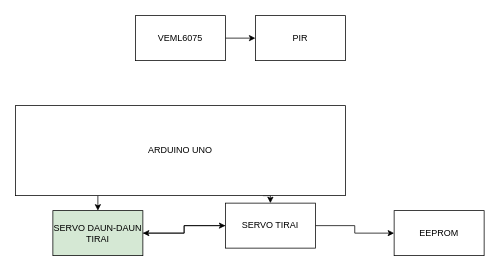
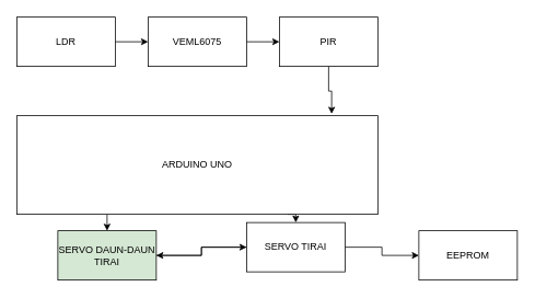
  <mxCell id="0" />
  <mxCell id="1" parent="0" />
  <mxCell id="2" style="edgeStyle=orthogonalEdgeStyle;rounded=0;orthogonalLoop=1;jettySize=auto;html=1;exitX=0;exitY=0.5;exitDx=0;exitDy=0;entryX=1;entryY=0.5;entryDx=0;entryDy=0;" edge="1" parent="1" source="4" target="8"><mxGeometry relative="1" as="geometry" /></mxCell>
  <mxCell id="3" style="edgeStyle=orthogonalEdgeStyle;rounded=0;orthogonalLoop=1;jettySize=auto;html=1;exitX=1;exitY=0.5;exitDx=0;exitDy=0;entryX=0;entryY=0.5;entryDx=0;entryDy=0;" edge="1" parent="1" source="4" target="14"><mxGeometry relative="1" as="geometry" /></mxCell>
  <mxCell id="4" value="SERVO TIRAI" style="rounded=0;whiteSpace=wrap;html=1;" vertex="1" parent="1"><mxGeometry x="300" y="270" width="120" height="60" as="geometry" /></mxCell>
+ <mxCell id="5" style="edgeStyle=orthogonalEdgeStyle;rounded=0;orthogonalLoop=1;jettySize=auto;html=1;exitX=1;exitY=0.5;exitDx=0;exitDy=0;entryX=0;entryY=0.5;entryDx=0;entryDy=0;" edge="1" parent="1" source="6" target="10"><mxGeometry relative="1" as="geometry" /></mxCell>
+ <mxCell id="6" value="LDR" style="rounded=0;whiteSpace=wrap;html=1;" vertex="1" parent="1"><mxGeometry x="20" y="20" width="120" height="60" as="geometry" /></mxCell>
  <mxCell id="7" style="edgeStyle=orthogonalEdgeStyle;rounded=0;orthogonalLoop=1;jettySize=auto;html=1;exitX=1;exitY=0.5;exitDx=0;exitDy=0;entryX=0;entryY=0.5;entryDx=0;entryDy=0;" edge="1" parent="1" source="8" target="4"><mxGeometry relative="1" as="geometry" /></mxCell>
  <mxCell id="8" value="SERVO DAUN-DAUN TIRAI" style="rounded=0;whiteSpace=wrap;html=1;fillColor=#d5e8d4;" vertex="1" parent="1"><mxGeometry x="70" y="280" width="120" height="60" as="geometry" /></mxCell>
  <mxCell id="9" style="edgeStyle=orthogonalEdgeStyle;rounded=0;orthogonalLoop=1;jettySize=auto;html=1;exitX=1;exitY=0.5;exitDx=0;exitDy=0;" edge="1" parent="1" source="10" target="16"><mxGeometry relative="1" as="geometry" /></mxCell>
  <mxCell id="10" value="VEML6075" style="rounded=0;whiteSpace=wrap;html=1;" vertex="1" parent="1"><mxGeometry x="180" y="20" width="120" height="60" as="geometry" /></mxCell>
  <mxCell id="11" style="edgeStyle=orthogonalEdgeStyle;rounded=0;orthogonalLoop=1;jettySize=auto;html=1;exitX=0.25;exitY=1;exitDx=0;exitDy=0;entryX=0.5;entryY=0;entryDx=0;entryDy=0;" edge="1" parent="1" source="13" target="8"><mxGeometry relative="1" as="geometry" /></mxCell>
  <mxCell id="12" style="edgeStyle=orthogonalEdgeStyle;rounded=0;orthogonalLoop=1;jettySize=auto;html=1;exitX=0.75;exitY=1;exitDx=0;exitDy=0;entryX=0.5;entryY=0;entryDx=0;entryDy=0;" edge="1" parent="1" source="13" target="4"><mxGeometry relative="1" as="geometry" /></mxCell>
  <mxCell id="13" value="ARDUINO UNO" style="rounded=0;whiteSpace=wrap;html=1;" vertex="1" parent="1"><mxGeometry x="20" y="140" width="440" height="120" as="geometry" /></mxCell>
- <mxCell id="14" value="EEPROM" style="rounded=0;whiteSpace=wrap;html=1;" vertex="1" parent="1"><mxGeometry x="525" y="280" width="120" height="60" as="geometry" /></mxCell>
+ <mxCell id="14" value="EEPROM" style="rounded=0;whiteSpace=wrap;html=1;" vertex="1" parent="1"><mxGeometry x="510" y="280" width="120" height="60" as="geometry" /></mxCell>
+ <mxCell id="15" style="edgeStyle=orthogonalEdgeStyle;rounded=0;orthogonalLoop=1;jettySize=auto;html=1;exitX=0.5;exitY=1;exitDx=0;exitDy=0;entryX=0.872;entryY=-0.019;entryDx=0;entryDy=0;entryPerimeter=0;" edge="1" parent="1" source="16" target="13"><mxGeometry relative="1" as="geometry" /></mxCell>
  <mxCell id="16" value="PIR" style="rounded=0;whiteSpace=wrap;html=1;" vertex="1" parent="1"><mxGeometry x="340" y="20" width="120" height="60" as="geometry" /></mxCell>
